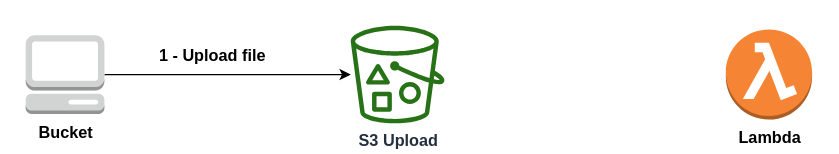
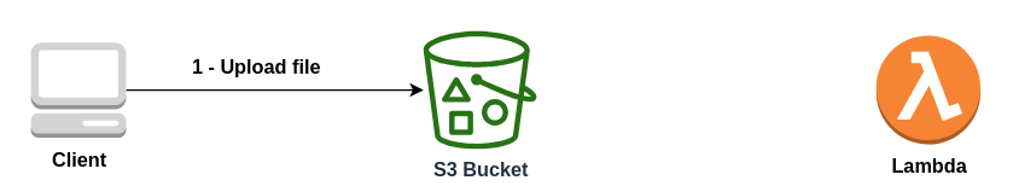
  <mxCell id="0" />
  <mxCell id="1" parent="0" />
  <mxCell id="2" style="edgeStyle=orthogonalEdgeStyle;rounded=0;orthogonalLoop=1;jettySize=auto;html=1;" parent="1" source="4" target="5" edge="1"><mxGeometry relative="1" as="geometry" /></mxCell>
  <mxCell id="3" value="&lt;font style=&quot;font-size: 13px&quot;&gt;1 - Upload file&amp;nbsp;&lt;br&gt;&lt;/font&gt;" style="text;html=1;align=center;verticalAlign=middle;resizable=0;points=[];labelBackgroundColor=#ffffff;fontStyle=1" parent="2" vertex="1" connectable="0"><mxGeometry x="-0.39" y="1" relative="1" as="geometry"><mxPoint x="27" y="-15" as="offset" /></mxGeometry></mxCell>
- <mxCell id="4" value="&lt;font style=&quot;font-size: 13px&quot;&gt;&lt;b&gt;Bucket&lt;/b&gt;&lt;/font&gt;" style="outlineConnect=0;dashed=0;verticalLabelPosition=bottom;verticalAlign=top;align=center;html=1;shape=mxgraph.aws3.management_console;fillColor=#D2D3D3;gradientColor=none;" parent="1" vertex="1"><mxGeometry x="20" y="27.57" width="63" height="63" as="geometry" /></mxCell>
- <mxCell id="5" value="&lt;font style=&quot;font-size: 13px&quot;&gt;&lt;b&gt;S3 Upload&lt;/b&gt;&lt;/font&gt;" style="outlineConnect=0;fontColor=#232F3E;gradientColor=none;fillColor=#277116;strokeColor=none;dashed=0;verticalLabelPosition=bottom;verticalAlign=top;align=center;html=1;fontSize=12;fontStyle=0;aspect=fixed;pointerEvents=1;shape=mxgraph.aws4.bucket_with_objects;" parent="1" vertex="1"><mxGeometry x="280" y="20.07" width="75" height="78" as="geometry" /></mxCell>
+ <mxCell id="4" value="&lt;font style=&quot;font-size: 13px&quot;&gt;&lt;b&gt;Client&lt;/b&gt;&lt;/font&gt;" style="outlineConnect=0;dashed=0;verticalLabelPosition=bottom;verticalAlign=top;align=center;html=1;shape=mxgraph.aws3.management_console;fillColor=#D2D3D3;gradientColor=none;" parent="1" vertex="1"><mxGeometry x="20" y="27.57" width="63" height="63" as="geometry" /></mxCell>
+ <mxCell id="5" value="&lt;font style=&quot;font-size: 13px&quot;&gt;&lt;b&gt;S3 Bucket&lt;/b&gt;&lt;/font&gt;" style="outlineConnect=0;fontColor=#232F3E;gradientColor=none;fillColor=#277116;strokeColor=none;dashed=0;verticalLabelPosition=bottom;verticalAlign=top;align=center;html=1;fontSize=12;fontStyle=0;aspect=fixed;pointerEvents=1;shape=mxgraph.aws4.bucket_with_objects;" parent="1" vertex="1"><mxGeometry x="280" y="20.07" width="75" height="78" as="geometry" /></mxCell>
  <mxCell id="6" value="&lt;b&gt;Lambda&lt;/b&gt;" style="outlineConnect=0;dashed=0;verticalLabelPosition=bottom;verticalAlign=top;align=center;html=1;shape=mxgraph.aws3.lambda_function;fillColor=#F58534;gradientColor=none;fontSize=13;" parent="1" vertex="1"><mxGeometry x="580" y="23.07" width="69" height="72" as="geometry" /></mxCell>
